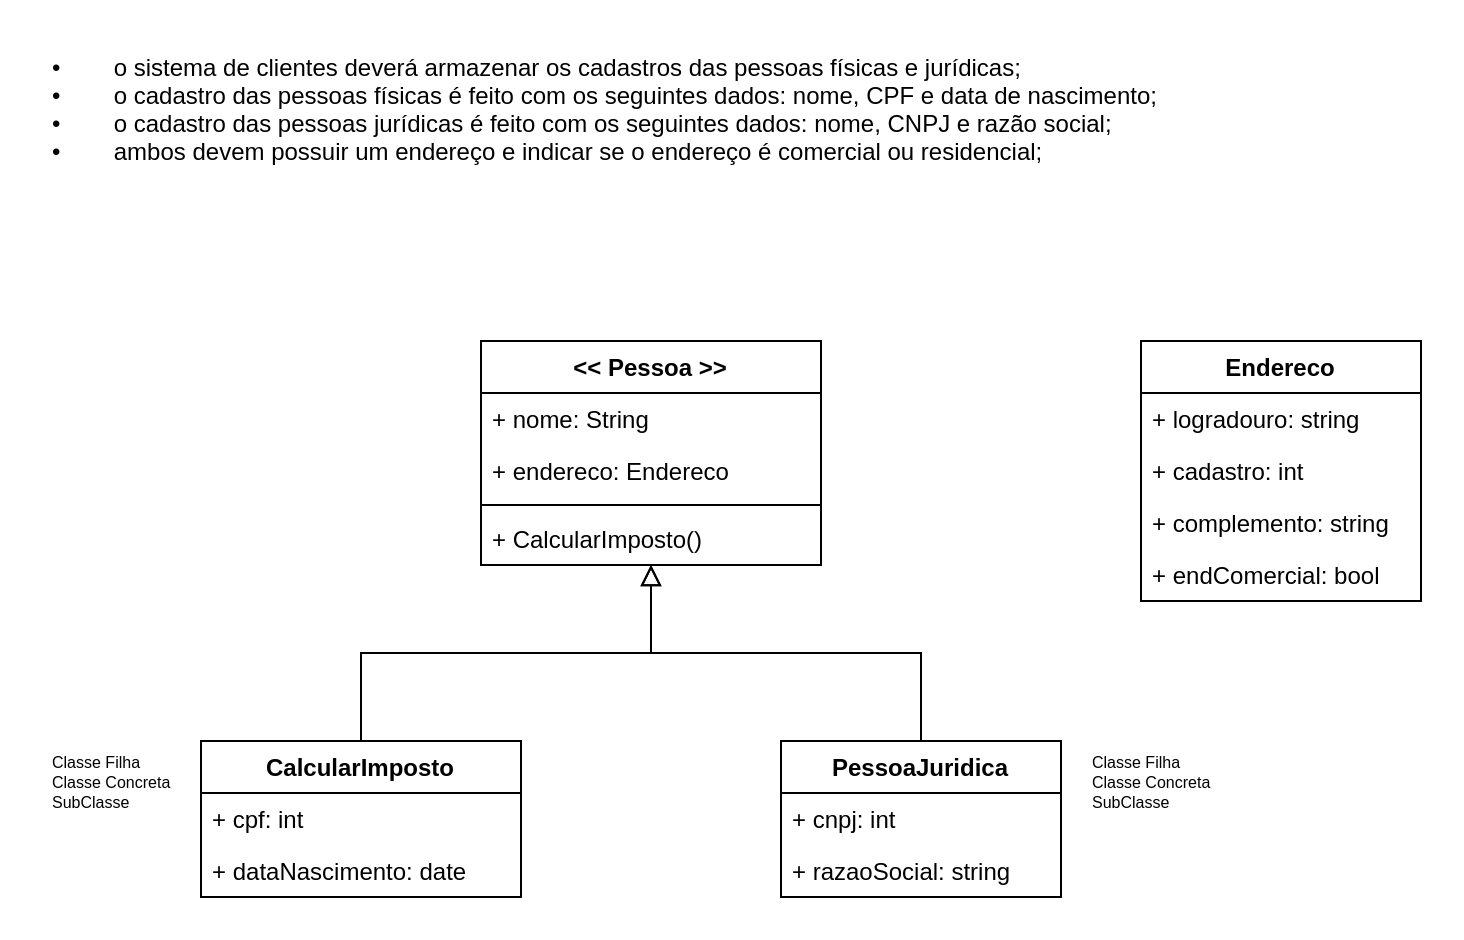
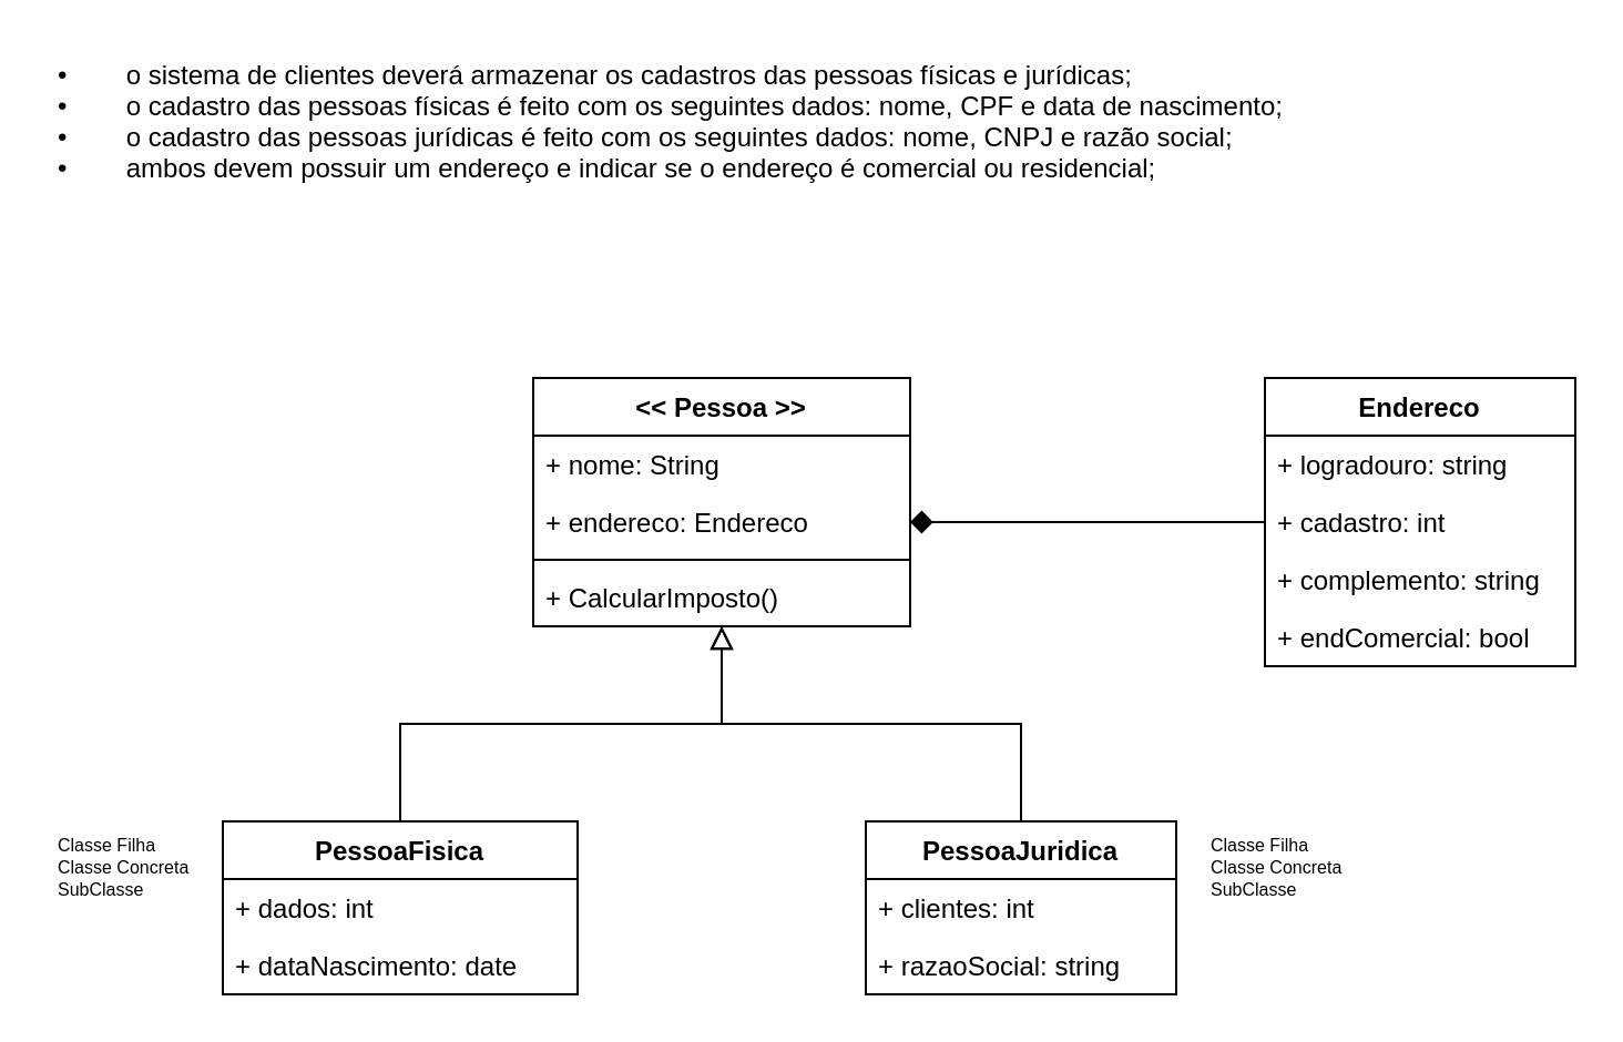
  <mxCell id="0" />
  <mxCell id="1" parent="0" />
  <mxCell id="2" value="•        o sistema de clientes deverá armazenar os cadastros das pessoas físicas e jurídicas;&#10;•        o cadastro das pessoas físicas é feito com os seguintes dados: nome, CPF e data de nascimento;&#10;•        o cadastro das pessoas jurídicas é feito com os seguintes dados: nome, CNPJ e razão social;&#10;•        ambos devem possuir um endereço e indicar se o endereço é comercial ou residencial;" style="text;strokeColor=none;fillColor=none;align=left;verticalAlign=top;spacingLeft=4;spacingRight=4;overflow=hidden;rotatable=0;points=[[0,0.5],[1,0.5]];portConstraint=eastwest;" vertex="1" parent="1"><mxGeometry x="20" y="20" width="570" height="80" as="geometry" /></mxCell>
  <mxCell id="3" value="&lt;&lt; Pessoa &gt;&gt;" style="swimlane;fontStyle=1;align=center;verticalAlign=top;childLayout=stackLayout;horizontal=1;startSize=26;horizontalStack=0;resizeParent=1;resizeParentMax=0;resizeLast=0;collapsible=1;marginBottom=0;" vertex="1" parent="1"><mxGeometry x="240" y="170" width="170" height="112" as="geometry" /></mxCell>
  <mxCell id="4" value="+ nome: String" style="text;strokeColor=none;fillColor=none;align=left;verticalAlign=top;spacingLeft=4;spacingRight=4;overflow=hidden;rotatable=0;points=[[0,0.5],[1,0.5]];portConstraint=eastwest;" vertex="1" parent="3"><mxGeometry y="26" width="170" height="26" as="geometry" /></mxCell>
  <mxCell id="5" value="+ endereco: Endereco" style="text;strokeColor=none;fillColor=none;align=left;verticalAlign=top;spacingLeft=4;spacingRight=4;overflow=hidden;rotatable=0;points=[[0,0.5],[1,0.5]];portConstraint=eastwest;" vertex="1" parent="3"><mxGeometry y="52" width="170" height="26" as="geometry" /></mxCell>
  <mxCell id="6" value="" style="line;strokeWidth=1;fillColor=none;align=left;verticalAlign=middle;spacingTop=-1;spacingLeft=3;spacingRight=3;rotatable=0;labelPosition=right;points=[];portConstraint=eastwest;strokeColor=inherit;" vertex="1" parent="3"><mxGeometry y="78" width="170" height="8" as="geometry" /></mxCell>
  <mxCell id="7" value="+ CalcularImposto()" style="text;strokeColor=none;fillColor=none;align=left;verticalAlign=top;spacingLeft=4;spacingRight=4;overflow=hidden;rotatable=0;points=[[0,0.5],[1,0.5]];portConstraint=eastwest;" vertex="1" parent="3"><mxGeometry y="86" width="170" height="26" as="geometry" /></mxCell>
  <mxCell id="8" style="edgeStyle=orthogonalEdgeStyle;rounded=0;orthogonalLoop=1;jettySize=auto;html=1;startArrow=none;startFill=0;endArrow=block;endFill=0;endSize=8;" edge="1" parent="1" source="9" target="3"><mxGeometry relative="1" as="geometry" /></mxCell>
- <mxCell id="9" value="CalcularImposto" style="swimlane;fontStyle=1;childLayout=stackLayout;horizontal=1;startSize=26;fillColor=none;horizontalStack=0;resizeParent=1;resizeParentMax=0;resizeLast=0;collapsible=1;marginBottom=0;" vertex="1" parent="1"><mxGeometry x="100" y="370" width="160" height="78" as="geometry" /></mxCell>
- <mxCell id="10" value="+ cpf: int" style="text;strokeColor=none;fillColor=none;align=left;verticalAlign=top;spacingLeft=4;spacingRight=4;overflow=hidden;rotatable=0;points=[[0,0.5],[1,0.5]];portConstraint=eastwest;" vertex="1" parent="9"><mxGeometry y="26" width="160" height="26" as="geometry" /></mxCell>
+ <mxCell id="9" value="PessoaFisica" style="swimlane;fontStyle=1;childLayout=stackLayout;horizontal=1;startSize=26;fillColor=none;horizontalStack=0;resizeParent=1;resizeParentMax=0;resizeLast=0;collapsible=1;marginBottom=0;" vertex="1" parent="1"><mxGeometry x="100" y="370" width="160" height="78" as="geometry" /></mxCell>
+ <mxCell id="10" value="+ dados: int" style="text;strokeColor=none;fillColor=none;align=left;verticalAlign=top;spacingLeft=4;spacingRight=4;overflow=hidden;rotatable=0;points=[[0,0.5],[1,0.5]];portConstraint=eastwest;" vertex="1" parent="9"><mxGeometry y="26" width="160" height="26" as="geometry" /></mxCell>
  <mxCell id="11" value="+ dataNascimento: date" style="text;strokeColor=none;fillColor=none;align=left;verticalAlign=top;spacingLeft=4;spacingRight=4;overflow=hidden;rotatable=0;points=[[0,0.5],[1,0.5]];portConstraint=eastwest;" vertex="1" parent="9"><mxGeometry y="52" width="160" height="26" as="geometry" /></mxCell>
  <mxCell id="12" style="edgeStyle=orthogonalEdgeStyle;rounded=0;orthogonalLoop=1;jettySize=auto;html=1;startArrow=none;startFill=0;endArrow=block;endFill=0;endSize=8;" edge="1" parent="1" source="13" target="3"><mxGeometry relative="1" as="geometry" /></mxCell>
  <mxCell id="13" value="PessoaJuridica" style="swimlane;fontStyle=1;childLayout=stackLayout;horizontal=1;startSize=26;fillColor=none;horizontalStack=0;resizeParent=1;resizeParentMax=0;resizeLast=0;collapsible=1;marginBottom=0;" vertex="1" parent="1"><mxGeometry x="390" y="370" width="140" height="78" as="geometry" /></mxCell>
- <mxCell id="14" value="+ cnpj: int" style="text;strokeColor=none;fillColor=none;align=left;verticalAlign=top;spacingLeft=4;spacingRight=4;overflow=hidden;rotatable=0;points=[[0,0.5],[1,0.5]];portConstraint=eastwest;" vertex="1" parent="13"><mxGeometry y="26" width="140" height="26" as="geometry" /></mxCell>
+ <mxCell id="14" value="+ clientes: int" style="text;strokeColor=none;fillColor=none;align=left;verticalAlign=top;spacingLeft=4;spacingRight=4;overflow=hidden;rotatable=0;points=[[0,0.5],[1,0.5]];portConstraint=eastwest;" vertex="1" parent="13"><mxGeometry y="26" width="140" height="26" as="geometry" /></mxCell>
  <mxCell id="15" value="+ razaoSocial: string" style="text;strokeColor=none;fillColor=none;align=left;verticalAlign=top;spacingLeft=4;spacingRight=4;overflow=hidden;rotatable=0;points=[[0,0.5],[1,0.5]];portConstraint=eastwest;" vertex="1" parent="13"><mxGeometry y="52" width="140" height="26" as="geometry" /></mxCell>
  <mxCell id="16" value="Endereco" style="swimlane;fontStyle=1;childLayout=stackLayout;horizontal=1;startSize=26;fillColor=none;horizontalStack=0;resizeParent=1;resizeParentMax=0;resizeLast=0;collapsible=1;marginBottom=0;" vertex="1" parent="1"><mxGeometry x="570" y="170" width="140" height="130" as="geometry" /></mxCell>
  <mxCell id="17" value="+ logradouro: string" style="text;strokeColor=none;fillColor=none;align=left;verticalAlign=top;spacingLeft=4;spacingRight=4;overflow=hidden;rotatable=0;points=[[0,0.5],[1,0.5]];portConstraint=eastwest;" vertex="1" parent="16"><mxGeometry y="26" width="140" height="26" as="geometry" /></mxCell>
  <mxCell id="18" value="+ cadastro: int" style="text;strokeColor=none;fillColor=none;align=left;verticalAlign=top;spacingLeft=4;spacingRight=4;overflow=hidden;rotatable=0;points=[[0,0.5],[1,0.5]];portConstraint=eastwest;" vertex="1" parent="16"><mxGeometry y="52" width="140" height="26" as="geometry" /></mxCell>
  <mxCell id="19" value="+ complemento: string" style="text;strokeColor=none;fillColor=none;align=left;verticalAlign=top;spacingLeft=4;spacingRight=4;overflow=hidden;rotatable=0;points=[[0,0.5],[1,0.5]];portConstraint=eastwest;" vertex="1" parent="16"><mxGeometry y="78" width="140" height="26" as="geometry" /></mxCell>
  <mxCell id="20" value="+ endComercial: bool" style="text;strokeColor=none;fillColor=none;align=left;verticalAlign=top;spacingLeft=4;spacingRight=4;overflow=hidden;rotatable=0;points=[[0,0.5],[1,0.5]];portConstraint=eastwest;" vertex="1" parent="16"><mxGeometry y="104" width="140" height="26" as="geometry" /></mxCell>
+ <mxCell id="21" style="edgeStyle=orthogonalEdgeStyle;rounded=0;orthogonalLoop=1;jettySize=auto;html=1;startArrow=none;startFill=0;endArrow=diamond;endFill=1;endSize=8;" edge="1" parent="1" source="18" target="5"><mxGeometry relative="1" as="geometry" /></mxCell>
  <mxCell id="22" value="Classe Filha&#10;Classe Concreta&#10;SubClasse&#10;" style="text;strokeColor=none;fillColor=none;align=left;verticalAlign=top;spacingLeft=4;spacingRight=4;overflow=hidden;rotatable=0;points=[[0,0.5],[1,0.5]];portConstraint=eastwest;fontSize=8;" vertex="1" parent="1"><mxGeometry x="20" y="370" width="70" height="40" as="geometry" /></mxCell>
  <mxCell id="23" value="Classe Filha&#10;Classe Concreta&#10;SubClasse&#10;" style="text;strokeColor=none;fillColor=none;align=left;verticalAlign=top;spacingLeft=4;spacingRight=4;overflow=hidden;rotatable=0;points=[[0,0.5],[1,0.5]];portConstraint=eastwest;fontSize=8;" vertex="1" parent="1"><mxGeometry x="540" y="370" width="70" height="40" as="geometry" /></mxCell>
